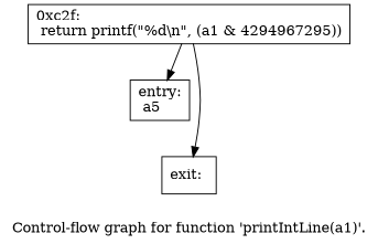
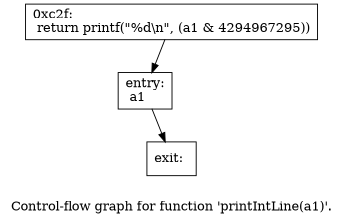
  digraph {
    label="Control-flow graph for function 'printIntLine(a1)'."
    node [shape=record]
-   n1 [label="{entry:\l  a5\l}"]
+   n1 [label="{entry:\l  a1\l}"]
    n2 [label="{0xc2f:\l  return printf(\"%d\\n\", (a1 & 4294967295))\l}"]
    n3 [label="{exit:\l}"]
    n2 -> n1
-   n2 -> n3
+   n1 -> n3
  }
